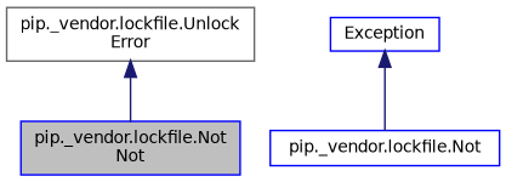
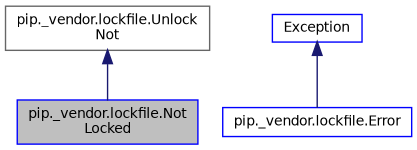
  digraph {
    node [color=blue fillcolor=white fontname=Helvetica fontsize=10 shape=record style=filled]
    edge [color=midnightblue dir=back fontname=Helvetica fontsize=10 labelfontname=Helvetica labelfontsize=10 style=solid]
-   n1 [fillcolor=grey75 fontcolor=black height=0.2 label="pip._vendor.lockfile.Not\lNot" width=0.4]
-   n2 [color=gray40 height=0.2 label="pip._vendor.lockfile.Unlock\lError" width=0.4]
-   n3 [height=0.2 label="pip._vendor.lockfile.Not" width=0.4]
+   n1 [fillcolor=grey75 fontcolor=black height=0.2 label="pip._vendor.lockfile.Not\lLocked" width=0.4]
+   n2 [color=gray40 height=0.2 label="pip._vendor.lockfile.Unlock\lNot" width=0.4]
+   n3 [height=0.2 label="pip._vendor.lockfile.Error" width=0.4]
    n4 [height=0.2 label=Exception width=0.4]
    n2 -> n1
    n4 -> n3
  }
